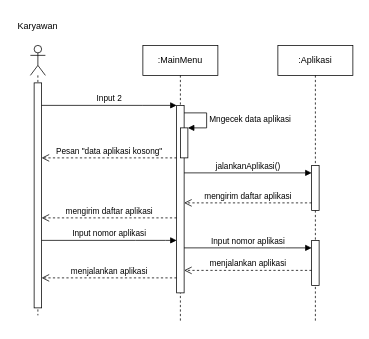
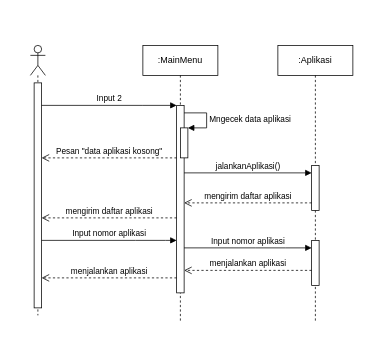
  <mxCell id="0" />
  <mxCell id="1" parent="0" />
  <mxCell id="2" value="" style="shape=umlLifeline;participant=umlActor;perimeter=lifelinePerimeter;whiteSpace=wrap;html=1;container=1;collapsible=0;recursiveResize=0;verticalAlign=top;spacingTop=36;outlineConnect=0;" vertex="1" parent="1"><mxGeometry x="40" y="60" width="20" height="360" as="geometry" /></mxCell>
  <mxCell id="3" value="" style="html=1;points=[];perimeter=orthogonalPerimeter;" vertex="1" parent="2"><mxGeometry x="5" y="50" width="10" height="300" as="geometry" /></mxCell>
- <mxCell id="4" value="Karyawan" style="text;html=1;strokeColor=none;fillColor=none;align=center;verticalAlign=middle;whiteSpace=wrap;rounded=0;" vertex="1" parent="1"><mxGeometry x="20" y="20" width="60" height="30" as="geometry" /></mxCell>
  <mxCell id="5" value=":MainMenu" style="shape=umlLifeline;perimeter=lifelinePerimeter;whiteSpace=wrap;html=1;container=1;collapsible=0;recursiveResize=0;outlineConnect=0;" vertex="1" parent="1"><mxGeometry x="190" y="60" width="100" height="370" as="geometry" /></mxCell>
  <mxCell id="6" value="" style="html=1;points=[];perimeter=orthogonalPerimeter;" vertex="1" parent="5"><mxGeometry x="45" y="80" width="10" height="250" as="geometry" /></mxCell>
  <mxCell id="7" value="" style="html=1;points=[];perimeter=orthogonalPerimeter;" vertex="1" parent="5"><mxGeometry x="50" y="110" width="10" height="40" as="geometry" /></mxCell>
  <mxCell id="8" value="Mngecek data aplikasi" style="edgeStyle=orthogonalEdgeStyle;html=1;align=left;spacingLeft=2;endArrow=block;rounded=0;entryX=1;entryY=0;" edge="1" parent="5" target="7"><mxGeometry relative="1" as="geometry"><mxPoint x="55" y="90" as="sourcePoint" /><Array as="points"><mxPoint x="85" y="90" /></Array></mxGeometry></mxCell>
  <mxCell id="9" value=":Aplikasi" style="shape=umlLifeline;perimeter=lifelinePerimeter;whiteSpace=wrap;html=1;container=1;collapsible=0;recursiveResize=0;outlineConnect=0;" vertex="1" parent="1"><mxGeometry x="370" y="60" width="100" height="370" as="geometry" /></mxCell>
  <mxCell id="10" value="" style="html=1;points=[];perimeter=orthogonalPerimeter;" vertex="1" parent="9"><mxGeometry x="45" y="160" width="10" height="60" as="geometry" /></mxCell>
  <mxCell id="11" value="" style="html=1;points=[];perimeter=orthogonalPerimeter;" vertex="1" parent="9"><mxGeometry x="45" y="260" width="10" height="60" as="geometry" /></mxCell>
  <mxCell id="12" value="Input 2" style="html=1;verticalAlign=bottom;endArrow=block;rounded=0;" edge="1" parent="1" source="3" target="6"><mxGeometry width="80" relative="1" as="geometry"><mxPoint x="120" y="150" as="sourcePoint" /><mxPoint x="220" y="140" as="targetPoint" /><Array as="points"><mxPoint x="190" y="140" /></Array></mxGeometry></mxCell>
  <mxCell id="13" value="jalankanAplikasi()" style="html=1;verticalAlign=bottom;endArrow=block;rounded=0;" edge="1" parent="1" source="6" target="10"><mxGeometry x="-0.002" width="80" relative="1" as="geometry"><mxPoint x="250" y="190" as="sourcePoint" /><mxPoint x="380" y="190" as="targetPoint" /><Array as="points"><mxPoint x="335" y="230" /></Array><mxPoint as="offset" /></mxGeometry></mxCell>
  <mxCell id="14" value="Pesan &quot;data aplikasi kosong&quot;" style="html=1;verticalAlign=bottom;endArrow=open;dashed=1;endSize=8;rounded=0;" edge="1" parent="1" source="6" target="3"><mxGeometry relative="1" as="geometry"><mxPoint x="210" y="190" as="sourcePoint" /><mxPoint x="130" y="190" as="targetPoint" /><Array as="points"><mxPoint x="190" y="210" /></Array></mxGeometry></mxCell>
  <mxCell id="15" value="mengirim daftar aplikasi" style="html=1;verticalAlign=bottom;endArrow=open;dashed=1;endSize=8;rounded=0;" edge="1" parent="1" source="6" target="3"><mxGeometry relative="1" as="geometry"><mxPoint x="240" y="290" as="sourcePoint" /><mxPoint x="90" y="290" as="targetPoint" /><Array as="points"><mxPoint x="195" y="290" /></Array></mxGeometry></mxCell>
  <mxCell id="16" value="mengirim daftar aplikasi" style="html=1;verticalAlign=bottom;endArrow=open;dashed=1;endSize=8;rounded=0;" edge="1" parent="1" source="10"><mxGeometry relative="1" as="geometry"><mxPoint x="395" y="270" as="sourcePoint" /><mxPoint x="245" y="270" as="targetPoint" /><Array as="points"><mxPoint x="350" y="270" /></Array></mxGeometry></mxCell>
  <mxCell id="17" value="Input nomor aplikasi" style="html=1;verticalAlign=bottom;endArrow=block;rounded=0;" edge="1" parent="1" source="3" target="6"><mxGeometry width="80" relative="1" as="geometry"><mxPoint x="90" y="340" as="sourcePoint" /><mxPoint x="240" y="340" as="targetPoint" /><Array as="points"><mxPoint x="180" y="320" /><mxPoint x="220" y="320" /></Array></mxGeometry></mxCell>
  <mxCell id="18" value="Input nomor aplikasi" style="html=1;verticalAlign=bottom;endArrow=block;rounded=0;" edge="1" parent="1" target="11"><mxGeometry width="80" relative="1" as="geometry"><mxPoint x="245" y="330" as="sourcePoint" /><mxPoint x="395" y="330" as="targetPoint" /><Array as="points"><mxPoint x="340" y="330" /><mxPoint x="380" y="330" /></Array></mxGeometry></mxCell>
  <mxCell id="19" value="menjalankan aplikasi" style="html=1;verticalAlign=bottom;endArrow=open;dashed=1;endSize=8;rounded=0;" edge="1" parent="1" source="11"><mxGeometry relative="1" as="geometry"><mxPoint x="395" y="360" as="sourcePoint" /><mxPoint x="245" y="360" as="targetPoint" /><Array as="points"><mxPoint x="355" y="360" /></Array></mxGeometry></mxCell>
  <mxCell id="20" value="menjalankan aplikasi" style="html=1;verticalAlign=bottom;endArrow=open;dashed=1;endSize=8;rounded=0;" edge="1" parent="1" source="6" target="3"><mxGeometry relative="1" as="geometry"><mxPoint x="240" y="370" as="sourcePoint" /><mxPoint x="90" y="370" as="targetPoint" /><Array as="points"><mxPoint x="200" y="370" /></Array></mxGeometry></mxCell>
